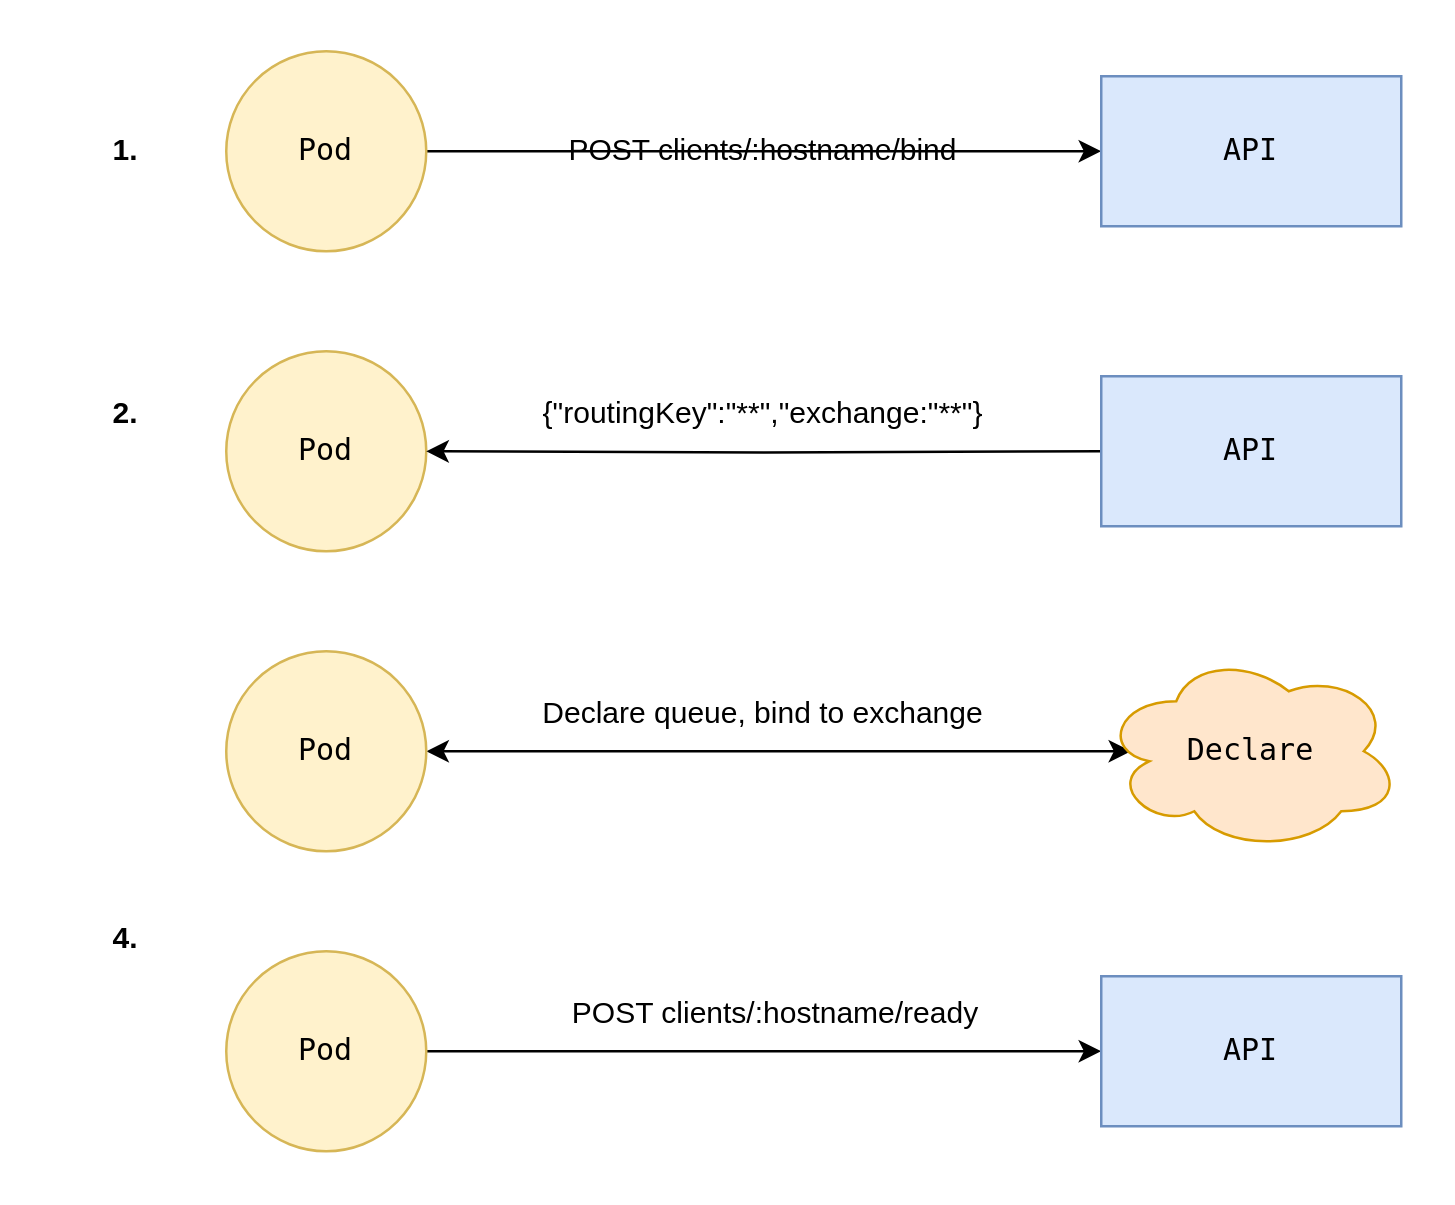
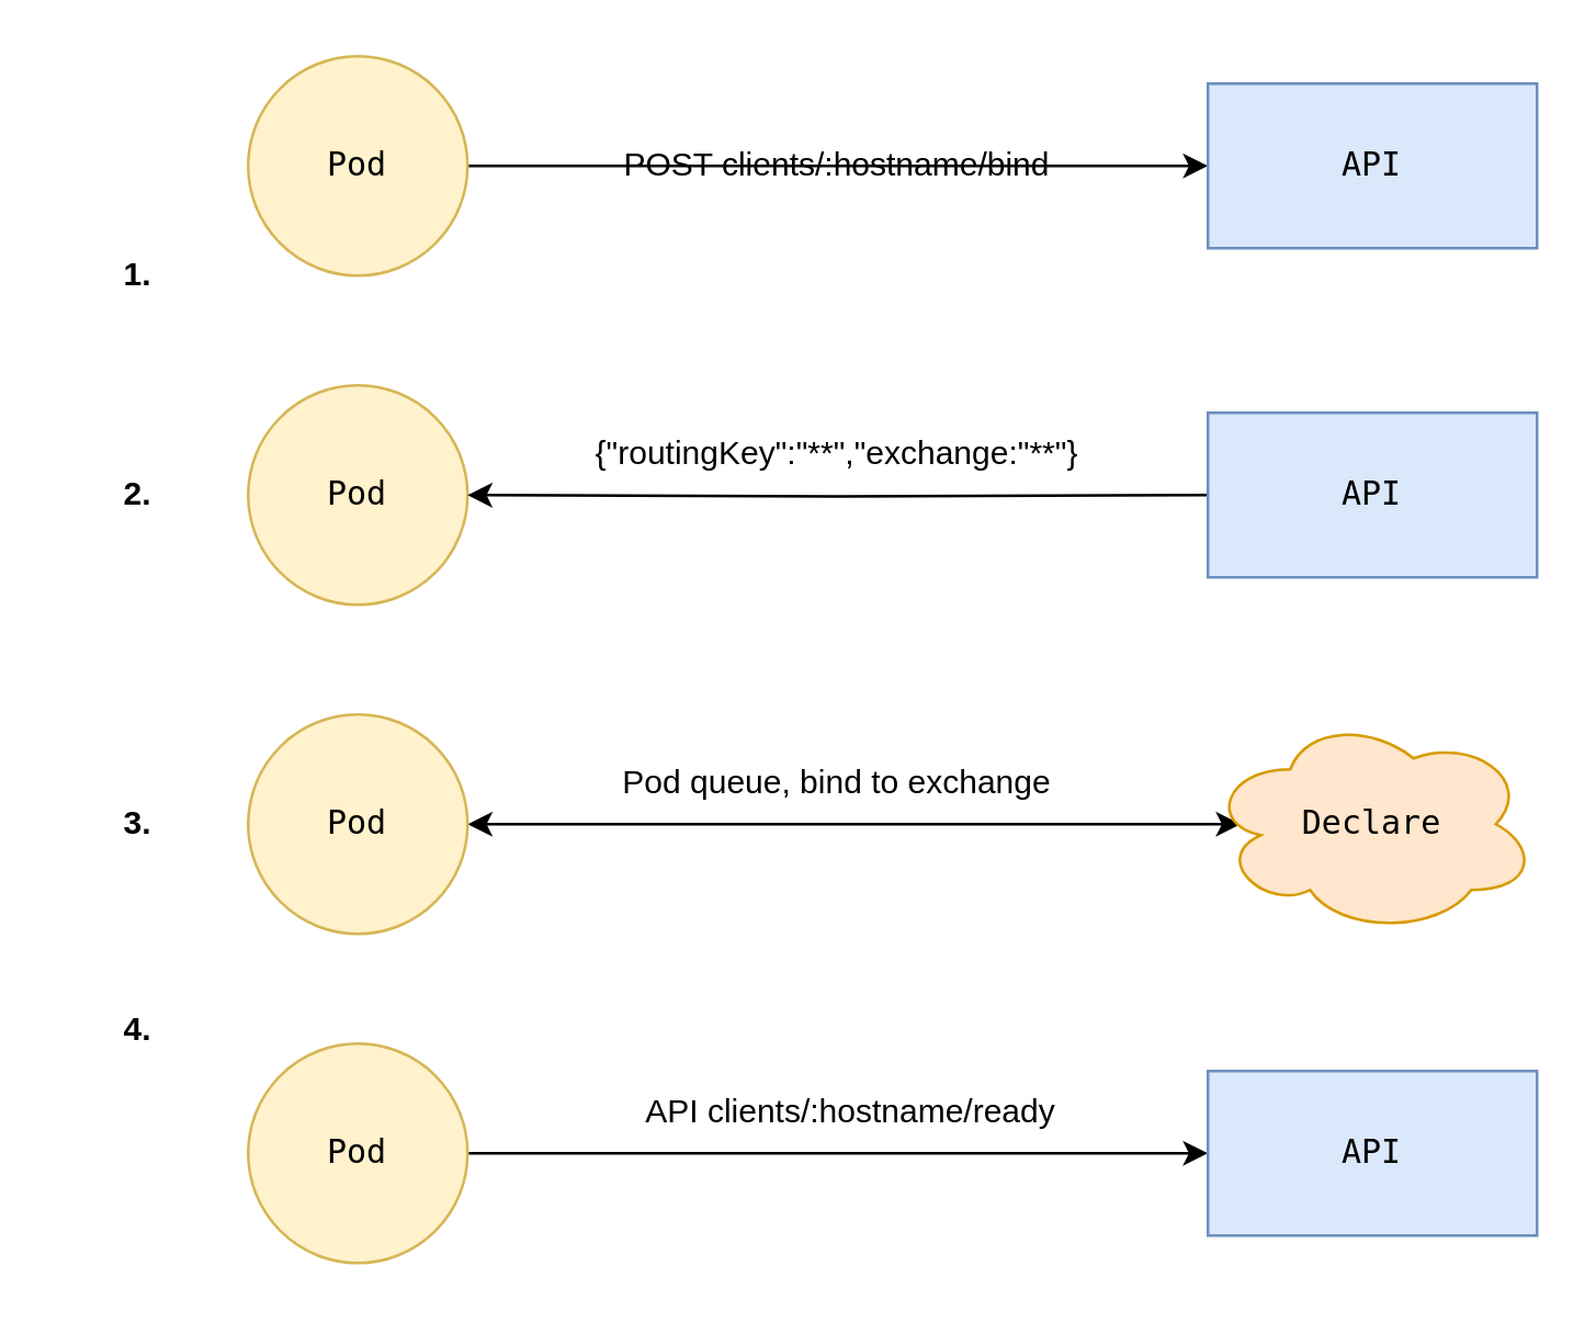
  <mxCell id="0" />
  <mxCell id="1" parent="0" />
  <mxCell id="2" value="POST clients/:hostname/bind" style="text;html=1;strokeColor=none;fillColor=none;align=center;verticalAlign=middle;whiteSpace=wrap;rounded=0;" parent="1" vertex="1"><mxGeometry x="190" y="45" width="230" height="30" as="geometry" /></mxCell>
  <mxCell id="3" value="{&quot;routingKey&quot;:&quot;**&quot;,&quot;exchange:&quot;**&quot;}" style="text;html=1;strokeColor=none;fillColor=none;align=center;verticalAlign=middle;whiteSpace=wrap;rounded=0;" parent="1" vertex="1"><mxGeometry x="190" y="150" width="230" height="30" as="geometry" /></mxCell>
  <mxCell id="4" style="edgeStyle=orthogonalEdgeStyle;rounded=0;orthogonalLoop=1;jettySize=auto;html=1;entryX=0;entryY=0.5;entryDx=0;entryDy=0;" parent="1" source="5" target="6" edge="1"><mxGeometry relative="1" as="geometry" /></mxCell>
  <mxCell id="5" value="&lt;div style=&quot;font-family: &amp;quot;Menlo&amp;quot;, monospace; font-size: 9pt;&quot;&gt;Pod&lt;/div&gt;" style="ellipse;whiteSpace=wrap;html=1;aspect=fixed;fillColor=#fff2cc;strokeColor=#d6b656;" parent="1" vertex="1"><mxGeometry x="90" y="20" width="80" height="80" as="geometry" /></mxCell>
  <mxCell id="6" value="&lt;div style=&quot;font-family: &amp;quot;Menlo&amp;quot;, monospace; font-size: 9pt;&quot;&gt;API&lt;/div&gt;" style="rounded=0;whiteSpace=wrap;html=1;fillColor=#dae8fc;strokeColor=#6c8ebf;" parent="1" vertex="1"><mxGeometry x="440" y="30" width="120" height="60" as="geometry" /></mxCell>
  <mxCell id="7" value="&lt;div style=&quot;font-family: &amp;quot;Menlo&amp;quot;, monospace; font-size: 9pt;&quot;&gt;Pod&lt;/div&gt;" style="ellipse;whiteSpace=wrap;html=1;aspect=fixed;fillColor=#fff2cc;strokeColor=#d6b656;" parent="1" vertex="1"><mxGeometry x="90" y="140" width="80" height="80" as="geometry" /></mxCell>
  <mxCell id="8" style="edgeStyle=orthogonalEdgeStyle;rounded=0;orthogonalLoop=1;jettySize=auto;html=1;entryX=1;entryY=0.5;entryDx=0;entryDy=0;" parent="1" target="7" edge="1"><mxGeometry relative="1" as="geometry"><mxPoint x="440" y="180" as="sourcePoint" /></mxGeometry></mxCell>
  <mxCell id="9" style="edgeStyle=orthogonalEdgeStyle;rounded=0;orthogonalLoop=1;jettySize=auto;html=1;entryX=0.1;entryY=0.5;entryDx=0;entryDy=0;entryPerimeter=0;startArrow=classic;startFill=1;" parent="1" source="10" target="11" edge="1"><mxGeometry relative="1" as="geometry" /></mxCell>
  <mxCell id="10" value="&lt;div style=&quot;font-family: &amp;quot;Menlo&amp;quot;, monospace; font-size: 9pt;&quot;&gt;Pod&lt;/div&gt;" style="ellipse;whiteSpace=wrap;html=1;aspect=fixed;fillColor=#fff2cc;strokeColor=#d6b656;" parent="1" vertex="1"><mxGeometry x="90" y="260" width="80" height="80" as="geometry" /></mxCell>
  <mxCell id="11" value="&lt;div style=&quot;font-family: &amp;quot;Menlo&amp;quot;, monospace; font-size: 9pt;&quot;&gt;Declare&lt;/div&gt;" style="ellipse;shape=cloud;whiteSpace=wrap;html=1;fillColor=#ffe6cc;strokeColor=#d79b00;" parent="1" vertex="1"><mxGeometry x="440" y="260" width="120" height="80" as="geometry" /></mxCell>
- <mxCell id="12" value="Declare queue, bind to exchange" style="text;html=1;strokeColor=none;fillColor=none;align=center;verticalAlign=middle;whiteSpace=wrap;rounded=0;" parent="1" vertex="1"><mxGeometry x="195" y="270" width="220" height="30" as="geometry" /></mxCell>
+ <mxCell id="12" value="Pod queue, bind to exchange" style="text;html=1;strokeColor=none;fillColor=none;align=center;verticalAlign=middle;whiteSpace=wrap;rounded=0;" parent="1" vertex="1"><mxGeometry x="195" y="270" width="220" height="30" as="geometry" /></mxCell>
  <mxCell id="13" style="edgeStyle=orthogonalEdgeStyle;rounded=0;orthogonalLoop=1;jettySize=auto;html=1;entryX=0;entryY=0.5;entryDx=0;entryDy=0;" parent="1" source="14" edge="1"><mxGeometry relative="1" as="geometry"><mxPoint x="440" y="420" as="targetPoint" /></mxGeometry></mxCell>
  <mxCell id="14" value="&lt;div style=&quot;font-family: &amp;quot;Menlo&amp;quot;, monospace; font-size: 9pt;&quot;&gt;Pod&lt;/div&gt;" style="ellipse;whiteSpace=wrap;html=1;aspect=fixed;fillColor=#fff2cc;strokeColor=#d6b656;" parent="1" vertex="1"><mxGeometry x="90" y="380" width="80" height="80" as="geometry" /></mxCell>
- <mxCell id="15" value="POST clients/:hostname/ready" style="text;html=1;strokeColor=none;fillColor=none;align=center;verticalAlign=middle;whiteSpace=wrap;rounded=0;" parent="1" vertex="1"><mxGeometry x="180" y="390" width="260" height="30" as="geometry" /></mxCell>
- <mxCell id="16" value="&lt;b&gt;1.&lt;/b&gt;" style="text;html=1;strokeColor=none;fillColor=none;align=center;verticalAlign=middle;whiteSpace=wrap;rounded=0;" parent="1" vertex="1"><mxGeometry x="20" y="45" width="60" height="30" as="geometry" /></mxCell>
- <mxCell id="17" value="&lt;b&gt;2.&lt;/b&gt;" style="text;html=1;strokeColor=none;fillColor=none;align=center;verticalAlign=middle;whiteSpace=wrap;rounded=0;" parent="1" vertex="1"><mxGeometry x="20" y="150" width="60" height="30" as="geometry" /></mxCell>
+ <mxCell id="15" value="API clients/:hostname/ready" style="text;html=1;strokeColor=none;fillColor=none;align=center;verticalAlign=middle;whiteSpace=wrap;rounded=0;" parent="1" vertex="1"><mxGeometry x="180" y="390" width="260" height="30" as="geometry" /></mxCell>
+ <mxCell id="16" value="&lt;b&gt;1.&lt;/b&gt;" style="text;html=1;strokeColor=none;fillColor=none;align=center;verticalAlign=middle;whiteSpace=wrap;rounded=0;" parent="1" vertex="1"><mxGeometry x="20" y="85" width="60" height="30" as="geometry" /></mxCell>
+ <mxCell id="17" value="&lt;b&gt;2.&lt;/b&gt;" style="text;html=1;strokeColor=none;fillColor=none;align=center;verticalAlign=middle;whiteSpace=wrap;rounded=0;" parent="1" vertex="1"><mxGeometry x="20" y="165" width="60" height="30" as="geometry" /></mxCell>
+ <mxCell id="18" value="&lt;b&gt;3.&lt;/b&gt;" style="text;html=1;strokeColor=none;fillColor=none;align=center;verticalAlign=middle;whiteSpace=wrap;rounded=0;" parent="1" vertex="1"><mxGeometry x="20" y="285" width="60" height="30" as="geometry" /></mxCell>
  <mxCell id="19" value="&lt;b&gt;4.&lt;/b&gt;" style="text;html=1;strokeColor=none;fillColor=none;align=center;verticalAlign=middle;whiteSpace=wrap;rounded=0;" parent="1" vertex="1"><mxGeometry x="20" y="360" width="60" height="30" as="geometry" /></mxCell>
  <mxCell id="20" value="&lt;div style=&quot;font-family: &amp;quot;Menlo&amp;quot;, monospace; font-size: 9pt;&quot;&gt;API&lt;/div&gt;" style="rounded=0;whiteSpace=wrap;html=1;fillColor=#dae8fc;strokeColor=#6c8ebf;" vertex="1" parent="1"><mxGeometry x="440" y="150" width="120" height="60" as="geometry" /></mxCell>
  <mxCell id="21" value="&lt;div style=&quot;font-family: &amp;quot;Menlo&amp;quot;, monospace; font-size: 9pt;&quot;&gt;API&lt;/div&gt;" style="rounded=0;whiteSpace=wrap;html=1;fillColor=#dae8fc;strokeColor=#6c8ebf;" vertex="1" parent="1"><mxGeometry x="440" y="390" width="120" height="60" as="geometry" /></mxCell>
